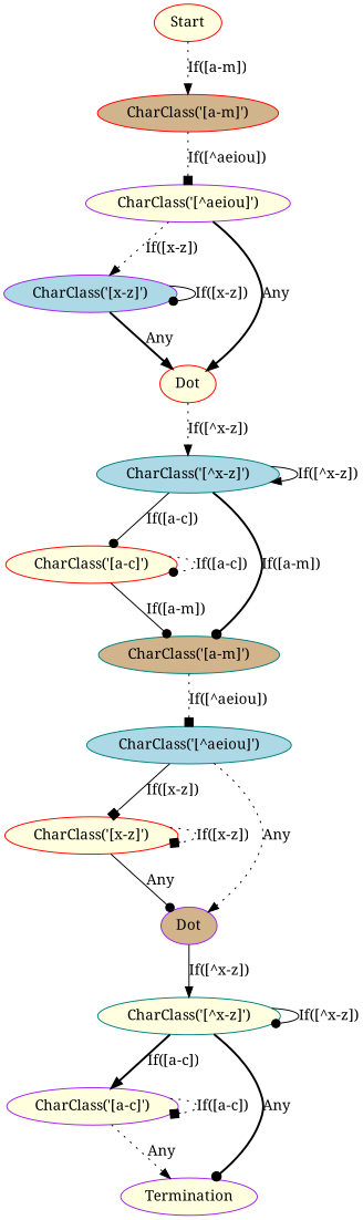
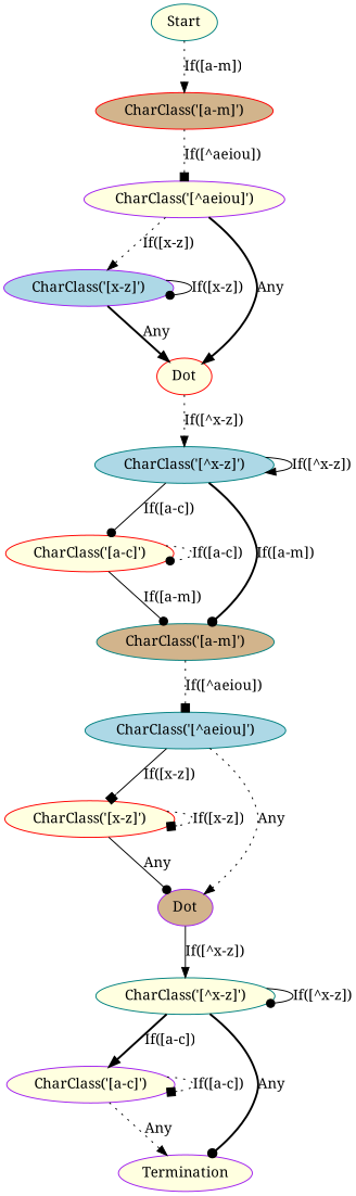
  digraph {
    fontname="Noto Serif"
    node [style=filled fillcolor=lightyellow color=red fontname="Noto Serif"]
    edge [style=dotted arrowhead=normal fontname="Noto Serif"]
-   n1 [label=Start]
+   n1 [label=Start color=teal]
    n2 [label="CharClass('[a-m]')" fillcolor=tan]
    n3 [label="CharClass('[^aeiou]')" color=purple]
    n4 [label="CharClass('[x-z]')" fillcolor=lightblue color=purple]
    n5 [label=Dot]
    n6 [label="CharClass('[^x-z]')" fillcolor=lightblue color=teal]
    n7 [label="CharClass('[a-c]')"]
    n8 [label="CharClass('[a-m]')" fillcolor=tan color=teal]
    n9 [label="CharClass('[^aeiou]')" fillcolor=lightblue color=teal]
    n10 [label="CharClass('[x-z]')"]
    n11 [label=Dot fillcolor=tan color=purple]
    n12 [label="CharClass('[^x-z]')" color=teal]
    n13 [label="CharClass('[a-c]')" color=purple]
    n14 [label=Termination color=purple]
    n1 -> n2 [label="If([a-m])"]
    n2 -> n3 [label="If([^aeiou])" arrowhead=box]
    n3 -> n4 [label="If([x-z])"]
    n3 -> n5 [label=Any style=bold]
    n4 -> n4 [label="If([x-z])" style=solid arrowhead=dot]
    n4 -> n5 [label=Any style=bold]
    n5 -> n6 [label="If([^x-z])"]
    n6 -> n6 [label="If([^x-z])" style=solid]
    n6 -> n7 [label="If([a-c])" style=solid arrowhead=dot]
    n6 -> n8 [label="If([a-m])" style=bold arrowhead=dot]
    n7 -> n7 [label="If([a-c])" arrowhead=dot]
    n7 -> n8 [label="If([a-m])" style=solid arrowhead=dot]
    n8 -> n9 [label="If([^aeiou])" arrowhead=box]
    n9 -> n10 [label="If([x-z])" style=solid arrowhead=box]
    n9 -> n11 [label=Any]
    n10 -> n10 [label="If([x-z])" arrowhead=box]
    n10 -> n11 [label=Any style=solid arrowhead=dot]
    n11 -> n12 [label="If([^x-z])" style=solid]
    n12 -> n12 [label="If([^x-z])" style=solid arrowhead=dot]
    n12 -> n13 [label="If([a-c])" style=bold]
    n12 -> n14 [label=Any style=bold arrowhead=dot]
    n13 -> n13 [label="If([a-c])" arrowhead=box]
    n13 -> n14 [label=Any]
  }
